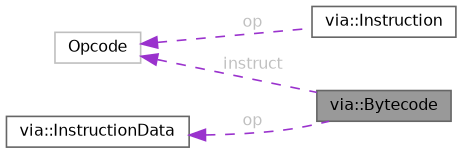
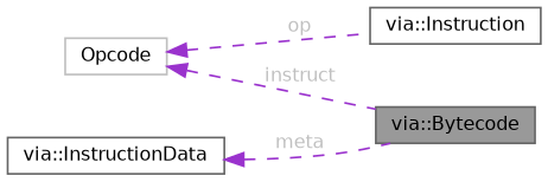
  digraph {
    rankdir=LR
    node [color=gray40 fillcolor=white fontname=Helvetica fontsize=10 shape=box style=filled]
    edge [color=darkorchid3 dir=back fontcolor=grey fontname=Helvetica fontsize=10 labelfontname=Helvetica labelfontsize=10 style=dashed]
    n1 [fillcolor=grey60 fontcolor=black height=0.2 label="via::Bytecode" width=0.4]
    n2 [height=0.2 label="via::Instruction" width=0.4]
    n3 [color=grey75 height=0.2 label=Opcode width=0.4]
    n4 [height=0.2 label="via::InstructionData" width=0.4]
    n3 -> n1 [label=" instruct"]
    n3 -> n2 [label=" op"]
-   n4 -> n1 [label=" op"]
+   n4 -> n1 [label=" meta"]
  }
